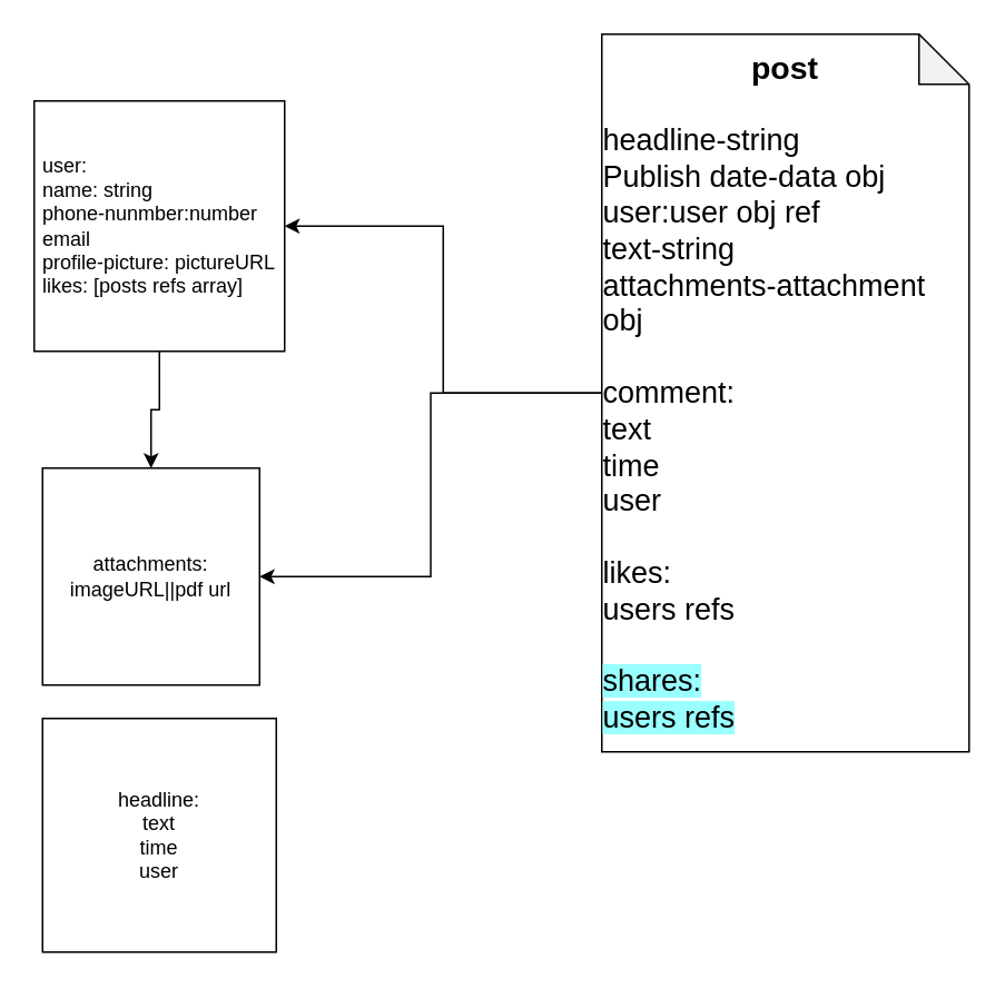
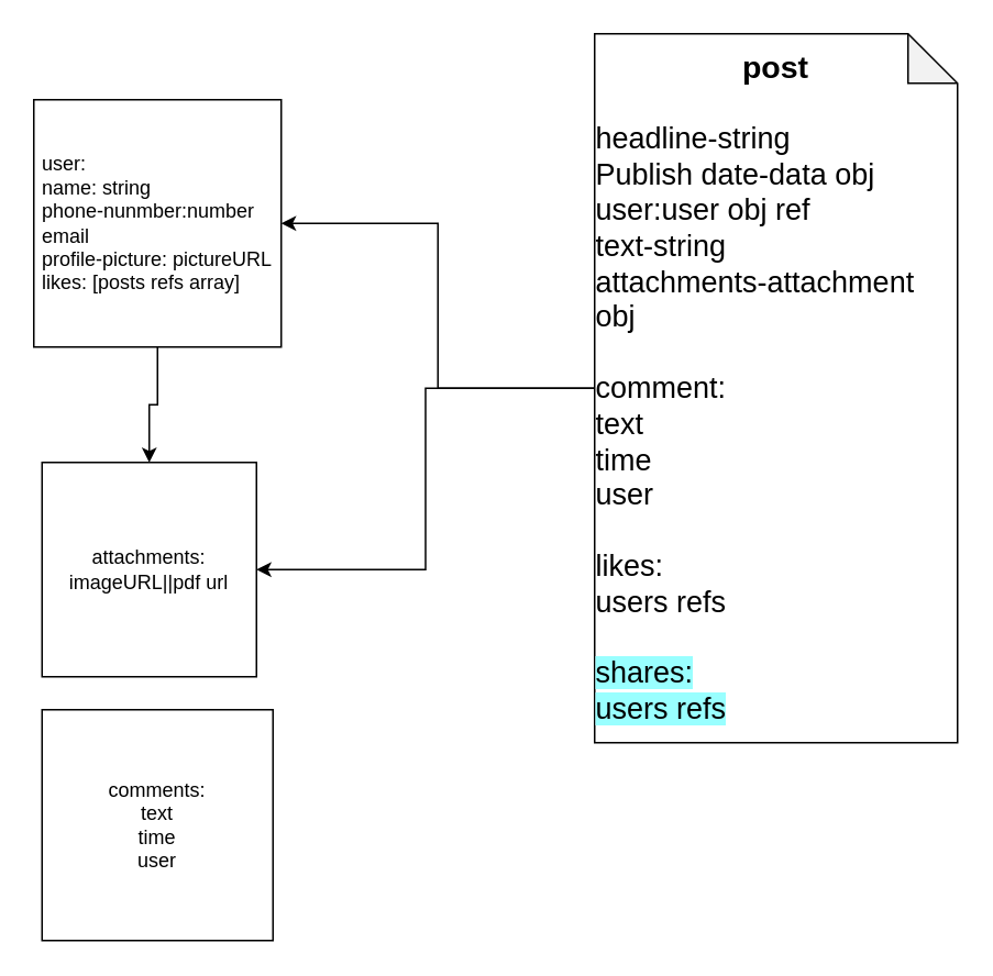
  <mxCell id="0" />
  <mxCell id="1" parent="0" />
  <mxCell id="2" style="edgeStyle=orthogonalEdgeStyle;rounded=0;orthogonalLoop=1;jettySize=auto;html=1;entryX=0.5;entryY=0;entryDx=0;entryDy=0;" edge="1" parent="1" source="3" target="7"><mxGeometry relative="1" as="geometry" /></mxCell>
  <mxCell id="3" value="&lt;div style=&quot;text-align: justify&quot;&gt;&lt;span&gt;user:&lt;/span&gt;&lt;/div&gt;&lt;div style=&quot;text-align: justify&quot;&gt;&lt;span&gt;name: string&lt;/span&gt;&lt;/div&gt;&lt;div style=&quot;text-align: justify&quot;&gt;&lt;span&gt;phone-nunmber:number&lt;/span&gt;&lt;/div&gt;&lt;div style=&quot;text-align: justify&quot;&gt;&lt;span&gt;email&lt;/span&gt;&lt;/div&gt;&lt;div style=&quot;text-align: justify&quot;&gt;&lt;span&gt;profile-picture: pictureURL&lt;/span&gt;&lt;/div&gt;&lt;div style=&quot;text-align: justify&quot;&gt;&lt;span&gt;likes: [posts refs array]&lt;/span&gt;&lt;/div&gt;" style="whiteSpace=wrap;html=1;aspect=fixed;align=center;" vertex="1" parent="1"><mxGeometry x="20" y="60" width="150" height="150" as="geometry" /></mxCell>
  <mxCell id="4" style="edgeStyle=orthogonalEdgeStyle;rounded=0;orthogonalLoop=1;jettySize=auto;html=1;" edge="1" parent="1" source="6" target="3"><mxGeometry relative="1" as="geometry"><mxPoint x="170" y="130" as="targetPoint" /></mxGeometry></mxCell>
  <mxCell id="5" style="edgeStyle=orthogonalEdgeStyle;rounded=0;orthogonalLoop=1;jettySize=auto;html=1;" edge="1" parent="1" source="6" target="7"><mxGeometry relative="1" as="geometry" /></mxCell>
  <mxCell id="6" value="&lt;font style=&quot;font-size: 18px&quot;&gt;&lt;b&gt;&lt;font style=&quot;font-size: 19px&quot;&gt;post&lt;br&gt;&lt;/font&gt;&lt;/b&gt;&lt;br&gt;&lt;div style=&quot;text-align: justify&quot;&gt;&lt;span style=&quot;font-size: 18px&quot;&gt;headline-string&lt;/span&gt;&lt;/div&gt;&lt;span style=&quot;font-size: 18px&quot;&gt;&lt;div style=&quot;text-align: justify&quot;&gt;&lt;span&gt;Publish date-data obj&lt;/span&gt;&lt;/div&gt;&lt;/span&gt;&lt;span style=&quot;font-size: 18px&quot;&gt;&lt;div style=&quot;text-align: justify&quot;&gt;&lt;span&gt;user:user obj ref&lt;/span&gt;&lt;/div&gt;&lt;div style=&quot;text-align: justify&quot;&gt;&lt;span&gt;text-string&lt;/span&gt;&lt;br&gt;&lt;/div&gt;&lt;/span&gt;&lt;span&gt;&lt;div style=&quot;text-align: justify&quot;&gt;&lt;span&gt;attachments-attachment obj&lt;/span&gt;&lt;/div&gt;&lt;div style=&quot;text-align: justify&quot;&gt;&lt;span&gt;&lt;br&gt;&lt;/span&gt;&lt;/div&gt;&lt;div style=&quot;text-align: justify&quot;&gt;&lt;span&gt;comment:&lt;/span&gt;&lt;/div&gt;&lt;div style=&quot;text-align: justify&quot;&gt;&lt;span&gt;text&lt;/span&gt;&lt;/div&gt;&lt;div style=&quot;text-align: justify&quot;&gt;&lt;span&gt;time&lt;/span&gt;&lt;/div&gt;&lt;div style=&quot;text-align: justify&quot;&gt;&lt;span&gt;user&lt;/span&gt;&lt;/div&gt;&lt;div style=&quot;text-align: justify&quot;&gt;&lt;span&gt;&lt;br&gt;&lt;/span&gt;&lt;/div&gt;&lt;div style=&quot;text-align: justify&quot;&gt;&lt;span&gt;likes:&lt;/span&gt;&lt;/div&gt;&lt;div style=&quot;text-align: justify&quot;&gt;&lt;span&gt;users refs&lt;/span&gt;&lt;/div&gt;&lt;div style=&quot;text-align: justify&quot;&gt;&lt;span&gt;&lt;br&gt;&lt;/span&gt;&lt;/div&gt;&lt;div style=&quot;text-align: justify&quot;&gt;&lt;span style=&quot;background-color: rgb(153 , 255 , 255)&quot;&gt;shares:&lt;/span&gt;&lt;/div&gt;&lt;div style=&quot;text-align: justify&quot;&gt;&lt;span style=&quot;background-color: rgb(153 , 255 , 255)&quot;&gt;users refs&lt;/span&gt;&lt;/div&gt;&lt;/span&gt;&lt;/font&gt;" style="shape=note;whiteSpace=wrap;html=1;backgroundOutline=1;darkOpacity=0.05;" vertex="1" parent="1"><mxGeometry x="360" y="20" width="220" height="430" as="geometry" /></mxCell>
  <mxCell id="7" value="attachments:&lt;br&gt;imageURL||pdf url" style="whiteSpace=wrap;html=1;aspect=fixed;" vertex="1" parent="1"><mxGeometry x="25" y="280" width="130" height="130" as="geometry" /></mxCell>
- <mxCell id="8" value="headline:&lt;br&gt;text&lt;br&gt;time&lt;br&gt;user" style="whiteSpace=wrap;html=1;aspect=fixed;" vertex="1" parent="1"><mxGeometry x="25" y="430" width="140" height="140" as="geometry" /></mxCell>
+ <mxCell id="8" value="comments:&lt;br&gt;text&lt;br&gt;time&lt;br&gt;user" style="whiteSpace=wrap;html=1;aspect=fixed;" vertex="1" parent="1"><mxGeometry x="25" y="430" width="140" height="140" as="geometry" /></mxCell>
